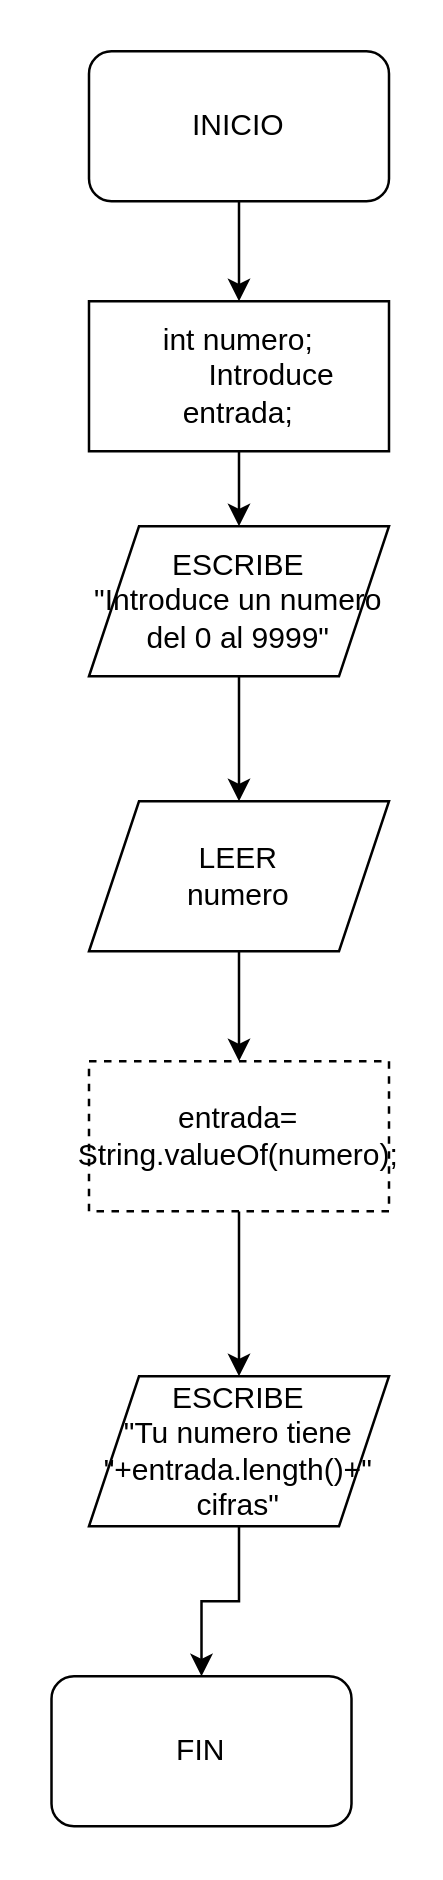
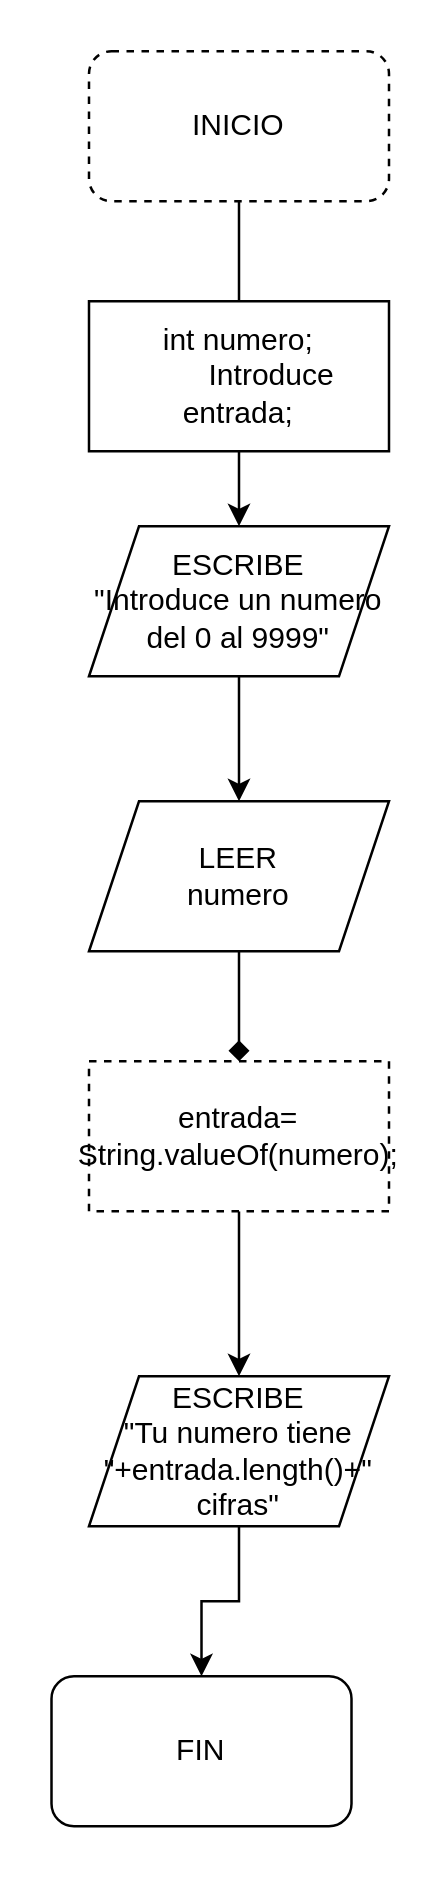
  <mxCell id="0" />
  <mxCell id="1" parent="0" />
- <mxCell id="2" value="" style="edgeStyle=orthogonalEdgeStyle;rounded=0;orthogonalLoop=1;jettySize=auto;html=1;" edge="1" parent="1" source="3" target="9"><mxGeometry relative="1" as="geometry" /></mxCell>
- <mxCell id="3" value="INICIO" style="rounded=1;whiteSpace=wrap;html=1;" vertex="1" parent="1"><mxGeometry x="35" y="20" width="120" height="60" as="geometry" /></mxCell>
+ <mxCell id="2" value="" style="edgeStyle=orthogonalEdgeStyle;rounded=0;orthogonalLoop=1;jettySize=auto;html=1;endArrow=none;" edge="1" parent="1" source="3" target="9"><mxGeometry relative="1" as="geometry" /></mxCell>
+ <mxCell id="3" value="INICIO" style="rounded=1;whiteSpace=wrap;html=1;dashed=1;" vertex="1" parent="1"><mxGeometry x="35" y="20" width="120" height="60" as="geometry" /></mxCell>
  <mxCell id="4" value="" style="edgeStyle=orthogonalEdgeStyle;rounded=0;orthogonalLoop=1;jettySize=auto;html=1;" edge="1" parent="1" source="5" target="7"><mxGeometry relative="1" as="geometry" /></mxCell>
  <mxCell id="5" value="ESCRIBE&lt;br&gt;&quot;Introduce un numero del 0 al 9999&quot;" style="shape=parallelogram;perimeter=parallelogramPerimeter;whiteSpace=wrap;html=1;fixedSize=1;" vertex="1" parent="1"><mxGeometry x="35" y="210" width="120" height="60" as="geometry" /></mxCell>
- <mxCell id="6" value="" style="edgeStyle=orthogonalEdgeStyle;rounded=0;orthogonalLoop=1;jettySize=auto;html=1;" edge="1" parent="1" source="7" target="11"><mxGeometry relative="1" as="geometry" /></mxCell>
+ <mxCell id="6" value="" style="edgeStyle=orthogonalEdgeStyle;rounded=0;orthogonalLoop=1;jettySize=auto;html=1;endArrow=diamond;" edge="1" parent="1" source="7" target="11"><mxGeometry relative="1" as="geometry" /></mxCell>
  <mxCell id="7" value="LEER&lt;br&gt;numero" style="shape=parallelogram;perimeter=parallelogramPerimeter;whiteSpace=wrap;html=1;fixedSize=1;" vertex="1" parent="1"><mxGeometry x="35" y="320" width="120" height="60" as="geometry" /></mxCell>
  <mxCell id="8" value="" style="edgeStyle=orthogonalEdgeStyle;rounded=0;orthogonalLoop=1;jettySize=auto;html=1;" edge="1" parent="1" source="9" target="5"><mxGeometry relative="1" as="geometry" /></mxCell>
  <mxCell id="9" value="&lt;div&gt;int numero;&lt;/div&gt;&lt;div&gt;&amp;nbsp; &amp;nbsp; &amp;nbsp; &amp;nbsp; Introduce entrada;&lt;/div&gt;" style="rounded=0;whiteSpace=wrap;html=1;" vertex="1" parent="1"><mxGeometry x="35" y="120" width="120" height="60" as="geometry" /></mxCell>
  <mxCell id="10" value="" style="edgeStyle=orthogonalEdgeStyle;rounded=0;orthogonalLoop=1;jettySize=auto;html=1;" edge="1" parent="1" source="11" target="13"><mxGeometry relative="1" as="geometry" /></mxCell>
  <mxCell id="11" value="entrada= String.valueOf(numero);" style="rounded=0;whiteSpace=wrap;html=1;dashed=1;" vertex="1" parent="1"><mxGeometry x="35" y="424" width="120" height="60" as="geometry" /></mxCell>
  <mxCell id="12" value="" style="edgeStyle=orthogonalEdgeStyle;rounded=0;orthogonalLoop=1;jettySize=auto;html=1;" edge="1" parent="1" source="13" target="14"><mxGeometry relative="1" as="geometry" /></mxCell>
  <mxCell id="13" value="ESCRIBE&lt;br&gt;&quot;Tu numero tiene &quot;+entrada.length()+&quot; cifras&quot;" style="shape=parallelogram;perimeter=parallelogramPerimeter;whiteSpace=wrap;html=1;fixedSize=1;" vertex="1" parent="1"><mxGeometry x="35" y="550" width="120" height="60" as="geometry" /></mxCell>
  <mxCell id="14" value="FIN" style="rounded=1;whiteSpace=wrap;html=1;" vertex="1" parent="1"><mxGeometry x="20" y="670" width="120" height="60" as="geometry" /></mxCell>
